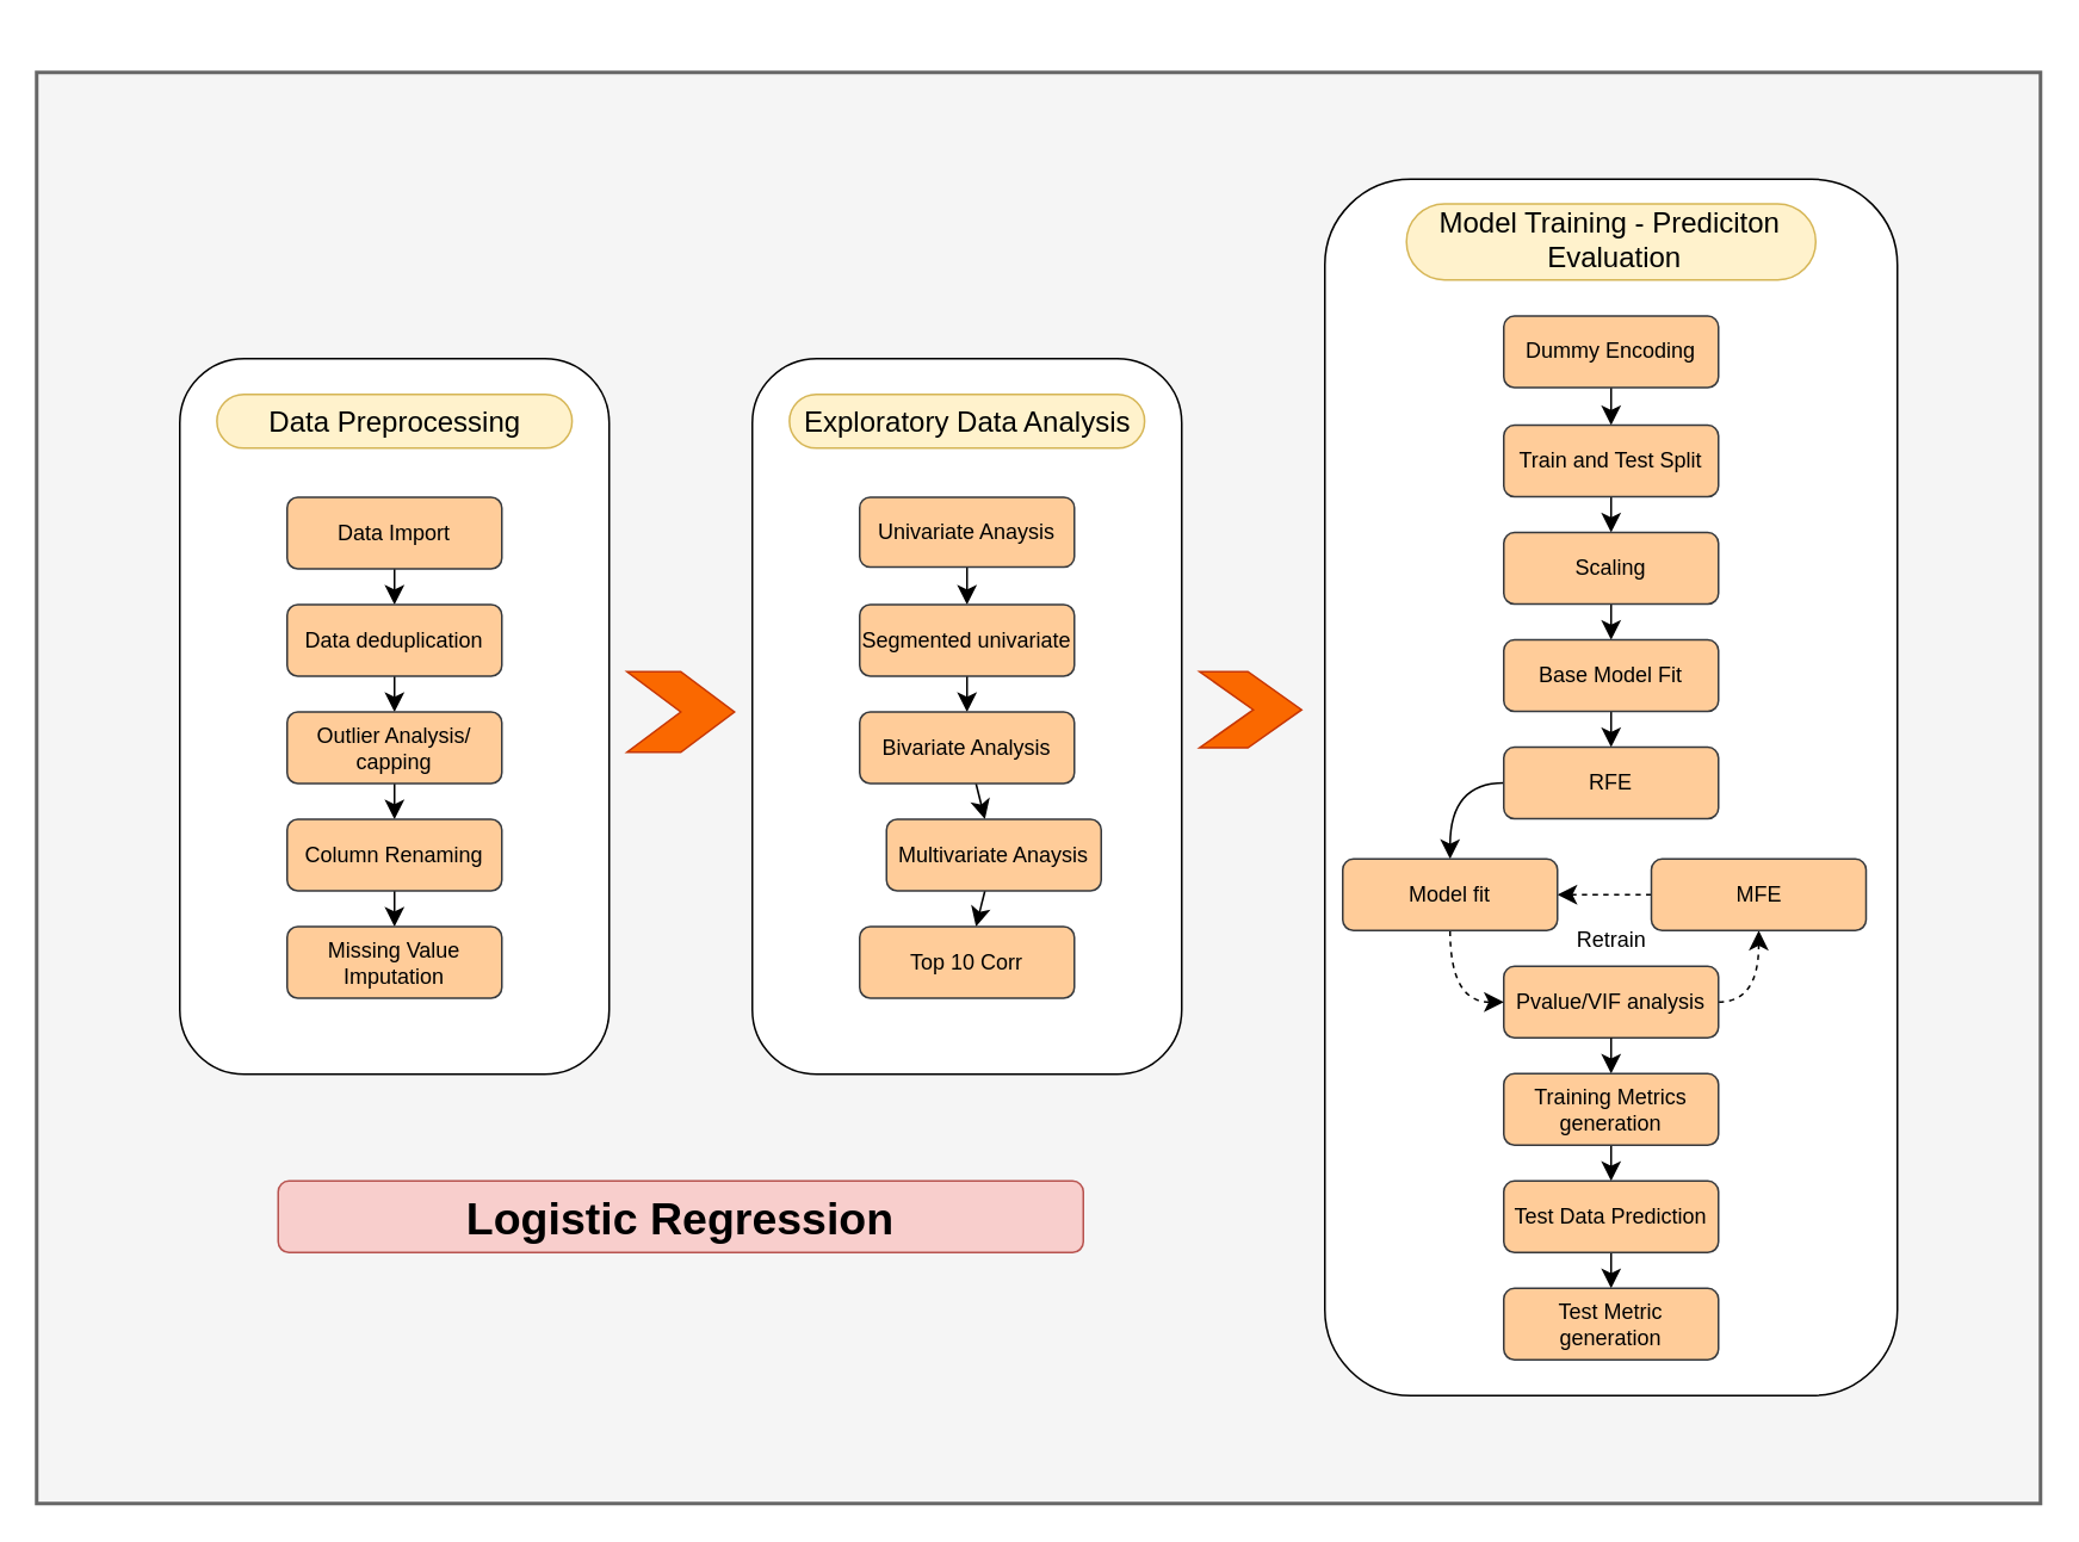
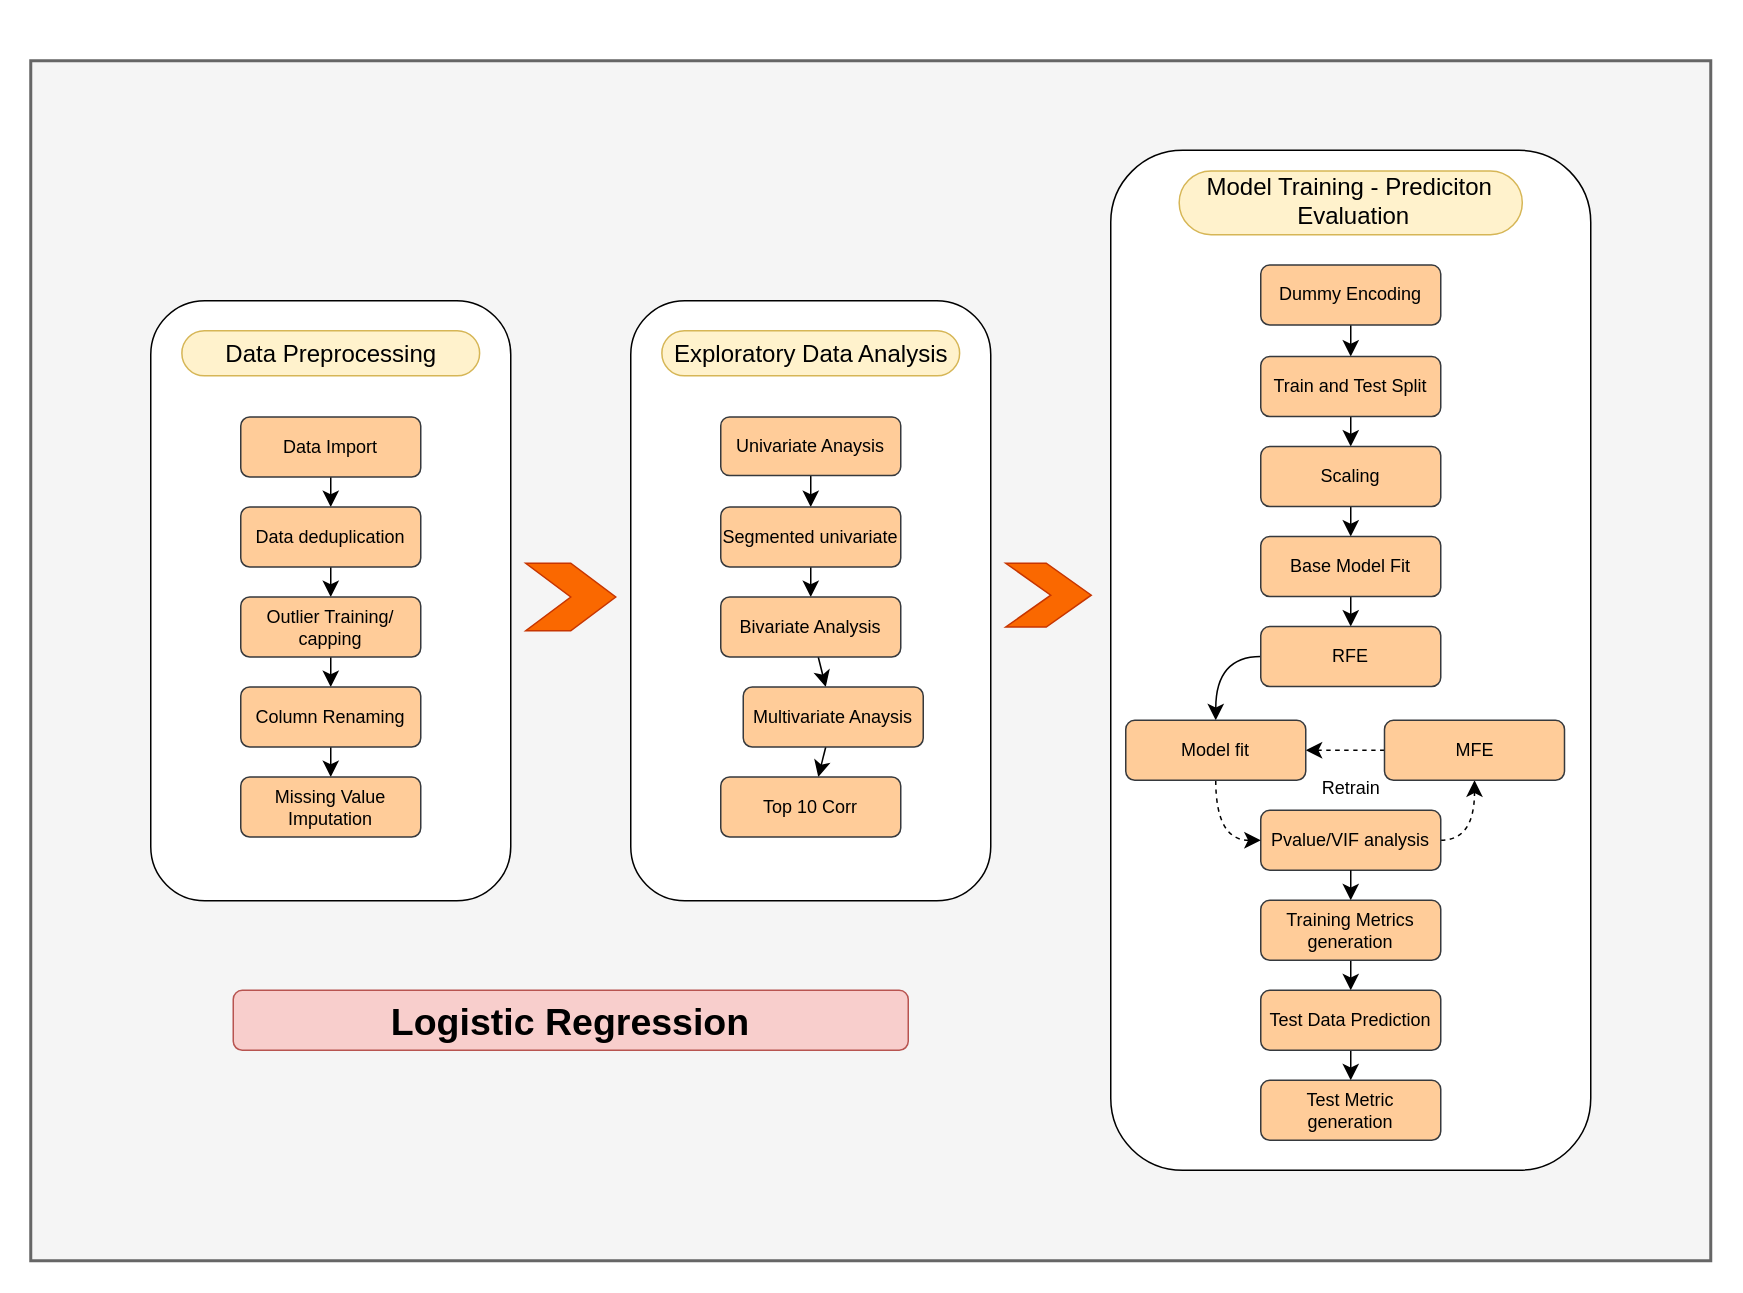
  <mxCell id="0" />
  <mxCell id="1" parent="0" />
  <mxCell id="2" value="" style="rounded=0;whiteSpace=wrap;html=1;strokeWidth=2;fillColor=#f5f5f5;fontColor=#333333;strokeColor=#666666;" vertex="1" parent="1"><mxGeometry x="20" y="40" width="1120" height="800" as="geometry" /></mxCell>
  <mxCell id="3" value="" style="rounded=1;whiteSpace=wrap;html=1;" vertex="1" parent="1"><mxGeometry x="740" y="99.68" width="320" height="680" as="geometry" /></mxCell>
  <mxCell id="4" value="" style="edgeStyle=none;curved=1;rounded=0;orthogonalLoop=1;jettySize=auto;html=1;fontSize=12;startSize=8;endSize=8;" edge="1" parent="1" source="5" target="7"><mxGeometry relative="1" as="geometry" /></mxCell>
  <mxCell id="5" value="Dummy Encoding" style="rounded=1;whiteSpace=wrap;html=1;fillColor=#ffcc99;strokeColor=#36393d;" vertex="1" parent="1"><mxGeometry x="840" y="176.18" width="120" height="40" as="geometry" /></mxCell>
  <mxCell id="6" value="" style="edgeStyle=none;curved=1;rounded=0;orthogonalLoop=1;jettySize=auto;html=1;fontSize=12;startSize=8;endSize=8;" edge="1" parent="1" source="7" target="9"><mxGeometry relative="1" as="geometry" /></mxCell>
  <mxCell id="7" value="Train and Test Split" style="rounded=1;whiteSpace=wrap;html=1;fillColor=#ffcc99;strokeColor=#36393d;" vertex="1" parent="1"><mxGeometry x="840" y="237.18" width="120" height="40" as="geometry" /></mxCell>
  <mxCell id="8" value="" style="edgeStyle=none;curved=1;rounded=0;orthogonalLoop=1;jettySize=auto;html=1;fontSize=12;startSize=8;endSize=8;" edge="1" parent="1" source="9" target="11"><mxGeometry relative="1" as="geometry" /></mxCell>
  <mxCell id="9" value="Scaling" style="rounded=1;whiteSpace=wrap;html=1;fillColor=#ffcc99;strokeColor=#36393d;" vertex="1" parent="1"><mxGeometry x="840" y="297.18" width="120" height="40" as="geometry" /></mxCell>
  <mxCell id="10" style="edgeStyle=none;curved=1;rounded=0;orthogonalLoop=1;jettySize=auto;html=1;fontSize=12;startSize=8;endSize=8;" edge="1" parent="1" source="11" target="24"><mxGeometry relative="1" as="geometry" /></mxCell>
  <mxCell id="11" value="Base Model Fit" style="rounded=1;whiteSpace=wrap;html=1;fillColor=#ffcc99;strokeColor=#36393d;" vertex="1" parent="1"><mxGeometry x="840" y="357.18" width="120" height="40" as="geometry" /></mxCell>
  <mxCell id="12" value="" style="edgeStyle=none;curved=1;rounded=0;orthogonalLoop=1;jettySize=auto;html=1;fontSize=12;startSize=8;endSize=8;exitX=0.5;exitY=1;exitDx=0;exitDy=0;" edge="1" parent="1" source="19" target="18"><mxGeometry relative="1" as="geometry" /></mxCell>
  <mxCell id="13" value="" style="edgeStyle=orthogonalEdgeStyle;curved=1;rounded=0;orthogonalLoop=1;jettySize=auto;html=1;fontSize=12;startSize=8;endSize=8;entryX=0.5;entryY=1;entryDx=0;entryDy=0;exitX=1;exitY=0.5;exitDx=0;exitDy=0;dashed=1;" edge="1" parent="1" source="14" target="22"><mxGeometry relative="1" as="geometry"><mxPoint x="1977" y="269.68" as="targetPoint" /></mxGeometry></mxCell>
  <mxCell id="14" value="Pvalue/VIF analysis" style="rounded=1;whiteSpace=wrap;html=1;fillColor=#ffcc99;strokeColor=#36393d;" vertex="1" parent="1"><mxGeometry x="840" y="539.68" width="120" height="40" as="geometry" /></mxCell>
  <mxCell id="15" value="Model Training - Prediciton&lt;div&gt;&amp;nbsp;Evaluation&lt;/div&gt;" style="text;strokeColor=#d6b656;fillColor=#fff2cc;html=1;align=center;verticalAlign=middle;whiteSpace=wrap;rounded=1;fontSize=16;textDirection=vertical-rl;rotation=-90;labelBorderColor=none;labelBackgroundColor=none;textShadow=0;arcSize=50;" vertex="1" parent="1"><mxGeometry x="878.75" y="20.31" width="42.5" height="228.75" as="geometry" /></mxCell>
  <mxCell id="16" value="" style="edgeStyle=none;curved=1;rounded=0;orthogonalLoop=1;jettySize=auto;html=1;fontSize=12;startSize=8;endSize=8;exitX=0.5;exitY=1;exitDx=0;exitDy=0;" edge="1" parent="1" source="14" target="19"><mxGeometry relative="1" as="geometry" /></mxCell>
  <mxCell id="17" value="" style="edgeStyle=none;curved=1;rounded=0;orthogonalLoop=1;jettySize=auto;html=1;fontSize=12;startSize=8;endSize=8;" edge="1" parent="1" source="18" target="20"><mxGeometry relative="1" as="geometry" /></mxCell>
  <mxCell id="18" value="Test Data Prediction" style="whiteSpace=wrap;html=1;rounded=1;fillColor=#ffcc99;strokeColor=#36393d;" vertex="1" parent="1"><mxGeometry x="840" y="659.68" width="120" height="40" as="geometry" /></mxCell>
  <mxCell id="19" value="Training Metrics generation" style="whiteSpace=wrap;html=1;rounded=1;fillColor=#ffcc99;strokeColor=#36393d;" vertex="1" parent="1"><mxGeometry x="840" y="599.68" width="120" height="40" as="geometry" /></mxCell>
  <mxCell id="20" value="Test Metric generation" style="whiteSpace=wrap;html=1;rounded=1;fillColor=#ffcc99;strokeColor=#36393d;" vertex="1" parent="1"><mxGeometry x="840" y="719.68" width="120" height="40" as="geometry" /></mxCell>
  <mxCell id="21" value="" style="endArrow=classic;html=1;rounded=0;fontSize=12;startSize=8;endSize=8;curved=1;exitX=0;exitY=0.5;exitDx=0;exitDy=0;entryX=1;entryY=0.5;entryDx=0;entryDy=0;edgeStyle=orthogonalEdgeStyle;dashed=1;" edge="1" parent="1" source="22" target="26"><mxGeometry width="50" height="50" relative="1" as="geometry"><mxPoint x="1833" y="393.68" as="sourcePoint" /><mxPoint x="830" y="539.68" as="targetPoint" /></mxGeometry></mxCell>
  <mxCell id="22" value="MFE" style="whiteSpace=wrap;html=1;rounded=1;fillColor=#ffcc99;strokeColor=#36393d;" vertex="1" parent="1"><mxGeometry x="922.5" y="479.68" width="120" height="40" as="geometry" /></mxCell>
  <mxCell id="23" value="" style="edgeStyle=orthogonalEdgeStyle;rounded=0;orthogonalLoop=1;jettySize=auto;html=1;fontSize=12;startSize=8;endSize=8;exitX=0;exitY=0.5;exitDx=0;exitDy=0;elbow=vertical;curved=1;" edge="1" parent="1" source="24" target="26"><mxGeometry relative="1" as="geometry" /></mxCell>
  <mxCell id="24" value="RFE" style="rounded=1;whiteSpace=wrap;html=1;fillColor=#ffcc99;strokeColor=#36393d;" vertex="1" parent="1"><mxGeometry x="840" y="417.18" width="120" height="40" as="geometry" /></mxCell>
  <mxCell id="25" style="edgeStyle=orthogonalEdgeStyle;curved=1;rounded=0;orthogonalLoop=1;jettySize=auto;html=1;exitX=0.5;exitY=1;exitDx=0;exitDy=0;fontSize=12;startSize=8;endSize=8;entryX=0;entryY=0.5;entryDx=0;entryDy=0;dashed=1;" edge="1" parent="1" source="26" target="14"><mxGeometry relative="1" as="geometry" /></mxCell>
  <mxCell id="26" value="Model fit" style="whiteSpace=wrap;html=1;rounded=1;fillColor=#ffcc99;strokeColor=#36393d;glass=0;shadow=0;gradientColor=none;" vertex="1" parent="1"><mxGeometry x="750" y="479.68" width="120" height="40" as="geometry" /></mxCell>
  <mxCell id="27" value="Retrain" style="text;html=1;align=center;verticalAlign=middle;resizable=0;points=[];autosize=1;strokeColor=none;fillColor=none;fontSize=12;" vertex="1" parent="1"><mxGeometry x="870" y="509.68" width="60" height="30" as="geometry" /></mxCell>
  <mxCell id="28" value="" style="rounded=1;whiteSpace=wrap;html=1;movable=1;resizable=1;rotatable=1;deletable=1;editable=1;locked=0;connectable=1;" vertex="1" parent="1"><mxGeometry x="100" y="200" width="240" height="400" as="geometry" /></mxCell>
  <mxCell id="29" value="" style="edgeStyle=none;curved=1;rounded=0;orthogonalLoop=1;jettySize=auto;html=1;fontSize=12;startSize=8;endSize=8;movable=1;resizable=1;rotatable=1;deletable=1;editable=1;locked=0;connectable=1;" edge="1" parent="1" source="30" target="32"><mxGeometry relative="1" as="geometry" /></mxCell>
  <mxCell id="30" value="Data Import" style="rounded=1;whiteSpace=wrap;html=1;movable=1;resizable=1;rotatable=1;deletable=1;editable=1;locked=0;connectable=1;fillColor=#ffcc99;strokeColor=#36393d;" vertex="1" parent="1"><mxGeometry x="160" y="277.5" width="120" height="40" as="geometry" /></mxCell>
  <mxCell id="31" value="" style="edgeStyle=none;curved=1;rounded=0;orthogonalLoop=1;jettySize=auto;html=1;fontSize=12;startSize=8;endSize=8;movable=1;resizable=1;rotatable=1;deletable=1;editable=1;locked=0;connectable=1;" edge="1" parent="1" source="32" target="34"><mxGeometry relative="1" as="geometry" /></mxCell>
  <mxCell id="32" value="Data deduplication" style="rounded=1;whiteSpace=wrap;html=1;movable=1;resizable=1;rotatable=1;deletable=1;editable=1;locked=0;connectable=1;fillColor=#ffcc99;strokeColor=#36393d;" vertex="1" parent="1"><mxGeometry x="160" y="337.5" width="120" height="40" as="geometry" /></mxCell>
  <mxCell id="33" value="" style="edgeStyle=none;curved=1;rounded=0;orthogonalLoop=1;jettySize=auto;html=1;fontSize=12;startSize=8;endSize=8;movable=1;resizable=1;rotatable=1;deletable=1;editable=1;locked=0;connectable=1;" edge="1" parent="1" source="34" target="36"><mxGeometry relative="1" as="geometry" /></mxCell>
- <mxCell id="34" value="Outlier Analysis/ capping" style="rounded=1;whiteSpace=wrap;html=1;movable=1;resizable=1;rotatable=1;deletable=1;editable=1;locked=0;connectable=1;fillColor=#ffcc99;strokeColor=#36393d;" vertex="1" parent="1"><mxGeometry x="160" y="397.5" width="120" height="40" as="geometry" /></mxCell>
+ <mxCell id="34" value="Outlier Training/ capping" style="rounded=1;whiteSpace=wrap;html=1;movable=1;resizable=1;rotatable=1;deletable=1;editable=1;locked=0;connectable=1;fillColor=#ffcc99;strokeColor=#36393d;" vertex="1" parent="1"><mxGeometry x="160" y="397.5" width="120" height="40" as="geometry" /></mxCell>
  <mxCell id="35" value="" style="edgeStyle=none;curved=1;rounded=0;orthogonalLoop=1;jettySize=auto;html=1;fontSize=12;startSize=8;endSize=8;movable=1;resizable=1;rotatable=1;deletable=1;editable=1;locked=0;connectable=1;" edge="1" parent="1" source="36" target="37"><mxGeometry relative="1" as="geometry" /></mxCell>
  <mxCell id="36" value="Column Renaming" style="rounded=1;whiteSpace=wrap;html=1;movable=1;resizable=1;rotatable=1;deletable=1;editable=1;locked=0;connectable=1;fillColor=#ffcc99;strokeColor=#36393d;" vertex="1" parent="1"><mxGeometry x="160" y="457.5" width="120" height="40" as="geometry" /></mxCell>
  <mxCell id="37" value="Missing Value Imputation" style="rounded=1;whiteSpace=wrap;html=1;movable=1;resizable=1;rotatable=1;deletable=1;editable=1;locked=0;connectable=1;fillColor=#ffcc99;strokeColor=#36393d;" vertex="1" parent="1"><mxGeometry x="160" y="517.5" width="120" height="40" as="geometry" /></mxCell>
  <mxCell id="38" value="Data Preprocessing" style="text;strokeColor=#d6b656;fillColor=#fff2cc;html=1;align=center;verticalAlign=middle;whiteSpace=wrap;rounded=1;fontSize=16;movable=1;resizable=1;rotatable=1;deletable=1;editable=1;locked=0;connectable=1;glass=0;shadow=0;arcSize=50;" vertex="1" parent="1"><mxGeometry x="120.75" y="220" width="198.5" height="30" as="geometry" /></mxCell>
  <mxCell id="39" value="" style="rounded=1;whiteSpace=wrap;html=1;fillStyle=auto;" vertex="1" parent="1"><mxGeometry x="420" y="200" width="240" height="400" as="geometry" /></mxCell>
  <mxCell id="40" value="" style="edgeStyle=none;curved=1;rounded=0;orthogonalLoop=1;jettySize=auto;html=1;fontSize=12;startSize=8;endSize=8;" edge="1" parent="1" source="41" target="43"><mxGeometry relative="1" as="geometry" /></mxCell>
  <mxCell id="41" value="Univariate Anaysis" style="rounded=1;whiteSpace=wrap;html=1;fillColor=#ffcc99;strokeColor=#36393d;" vertex="1" parent="1"><mxGeometry x="480" y="277.5" width="120" height="39" as="geometry" /></mxCell>
  <mxCell id="42" value="" style="edgeStyle=none;curved=1;rounded=0;orthogonalLoop=1;jettySize=auto;html=1;fontSize=12;startSize=8;endSize=8;" edge="1" parent="1" source="43" target="45"><mxGeometry relative="1" as="geometry" /></mxCell>
  <mxCell id="43" value="Segmented univariate" style="rounded=1;whiteSpace=wrap;html=1;fillColor=#ffcc99;strokeColor=#36393d;" vertex="1" parent="1"><mxGeometry x="480" y="337.5" width="120" height="40" as="geometry" /></mxCell>
  <mxCell id="44" value="" style="edgeStyle=none;curved=1;rounded=0;orthogonalLoop=1;jettySize=auto;html=1;fontSize=12;startSize=8;endSize=8;" edge="1" parent="1" source="45" target="47"><mxGeometry relative="1" as="geometry" /></mxCell>
  <mxCell id="45" value="Bivariate Analysis" style="rounded=1;whiteSpace=wrap;html=1;fillColor=#ffcc99;strokeColor=#36393d;" vertex="1" parent="1"><mxGeometry x="480" y="397.5" width="120" height="40" as="geometry" /></mxCell>
  <mxCell id="46" value="" style="edgeStyle=none;curved=1;rounded=0;orthogonalLoop=1;jettySize=auto;html=1;fontSize=12;startSize=8;endSize=8;" edge="1" parent="1" source="47" target="48"><mxGeometry relative="1" as="geometry" /></mxCell>
  <mxCell id="47" value="Multivariate Anaysis" style="rounded=1;whiteSpace=wrap;html=1;fillColor=#ffcc99;strokeColor=#36393d;" vertex="1" parent="1"><mxGeometry x="495" y="457.5" width="120" height="40" as="geometry" /></mxCell>
  <mxCell id="48" value="Top 10 Corr" style="rounded=1;whiteSpace=wrap;html=1;fillColor=#ffcc99;strokeColor=#36393d;" vertex="1" parent="1"><mxGeometry x="480" y="517.5" width="120" height="40" as="geometry" /></mxCell>
  <mxCell id="49" value="Exploratory Data Analysis" style="text;strokeColor=#d6b656;fillColor=#fff2cc;html=1;align=center;verticalAlign=middle;whiteSpace=wrap;rounded=1;fontSize=16;arcSize=50;" vertex="1" parent="1"><mxGeometry x="440.75" y="220" width="198.5" height="30" as="geometry" /></mxCell>
  <mxCell id="50" style="edgeStyle=none;curved=1;rounded=0;orthogonalLoop=1;jettySize=auto;html=1;entryX=1;entryY=0.5;entryDx=0;entryDy=0;fontSize=12;startSize=8;endSize=8;" edge="1" parent="1" source="22" target="22"><mxGeometry relative="1" as="geometry" /></mxCell>
  <mxCell id="51" value="" style="html=1;shadow=0;dashed=0;align=center;verticalAlign=middle;shape=mxgraph.arrows2.arrow;dy=0;dx=30;notch=30;fillColor=#fa6800;fontColor=#000000;strokeColor=#C73500;" vertex="1" parent="1"><mxGeometry x="350" y="375" width="60" height="45" as="geometry" /></mxCell>
  <mxCell id="52" value="" style="html=1;shadow=0;dashed=0;align=center;verticalAlign=middle;shape=mxgraph.arrows2.arrow;dy=0;dx=30;notch=30;fillColor=#fa6800;fontColor=#000000;strokeColor=#C73500;" vertex="1" parent="1"><mxGeometry x="670" y="375" width="57" height="42.5" as="geometry" /></mxCell>
  <mxCell id="53" value="Logistic Regression" style="rounded=1;whiteSpace=wrap;html=1;fontSize=25;fontStyle=1;fillColor=#f8cecc;strokeColor=#b85450;" vertex="1" parent="1"><mxGeometry x="155" y="659.68" width="450" height="40" as="geometry" /></mxCell>
